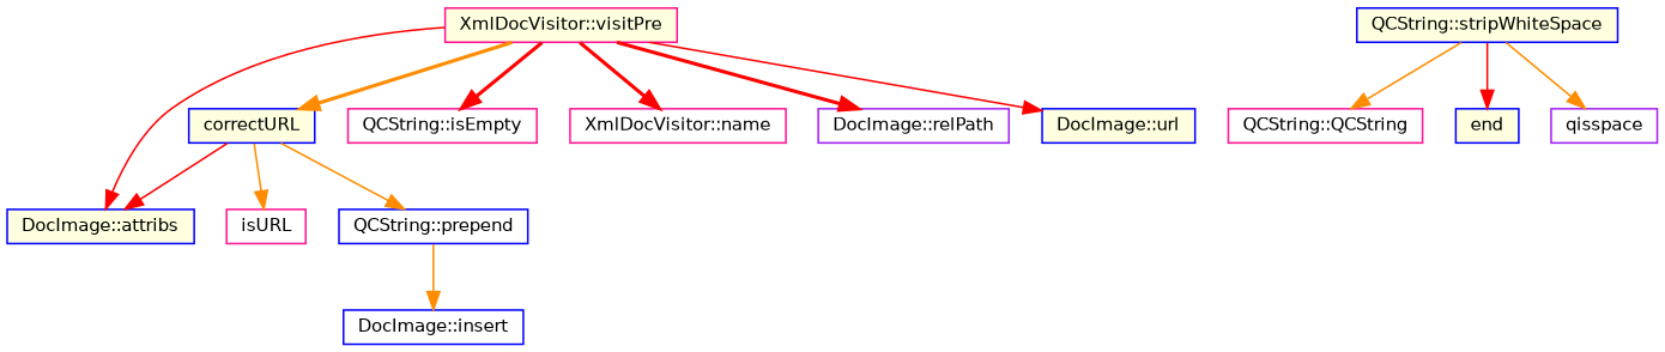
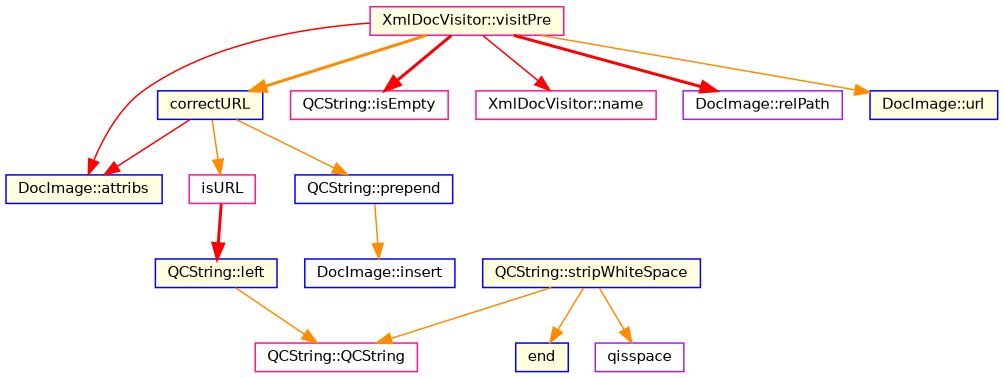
  digraph {
    rankdir=TB
    node [color=blue fillcolor=white fontname=Helvetica fontsize=10 shape=record style=filled]
    edge [color=red fontname=Helvetica fontsize=10 labelfontname=Helvetica labelfontsize=10 style=solid]
    n1 [color=deeppink fillcolor=lightyellow fontcolor=black height=0.2 label="XmlDocVisitor::visitPre" width=0.4]
    n2 [fillcolor=lightyellow height=0.2 label="DocImage::attribs" width=0.4]
    n3 [fillcolor=lightyellow height=0.2 label=correctURL width=0.4]
    n4 [color=deeppink height=0.2 label="QCString::isEmpty" width=0.4]
    n5 [color=deeppink height=0.2 label="XmlDocVisitor::name" width=0.4]
    n6 [color=purple height=0.2 label="DocImage::relPath" width=0.4]
    n7 [fillcolor=lightyellow height=0.2 label="DocImage::url" width=0.4]
    n8 [color=deeppink height=0.2 label=isURL width=0.4]
    n9 [height=0.2 label="QCString::prepend" width=0.4]
+   n10 [fillcolor=lightyellow height=0.2 label="QCString::left" width=0.4]
    n11 [height=0.2 label="DocImage::insert" width=0.4]
    n12 [color=deeppink height=0.2 label="QCString::QCString" width=0.4]
    n13 [fillcolor=lightyellow height=0.2 label="QCString::stripWhiteSpace" width=0.4]
    n14 [fillcolor=lightyellow height=0.2 label=end width=0.4]
    n15 [color=purple height=0.2 label=qisspace width=0.4]
    n1 -> n2
    n1 -> n3 [color=darkorange style=bold]
    n1 -> n4 [style=bold]
-   n1 -> n5 [style=bold]
+   n1 -> n5
    n1 -> n6 [style=bold]
-   n1 -> n7
+   n1 -> n7 [color=darkorange]
    n3 -> n2
    n3 -> n8 [color=darkorange]
    n3 -> n9 [color=darkorange]
+   n8 -> n10 [style=bold]
    n9 -> n11 [color=darkorange]
+   n10 -> n12 [color=darkorange]
    n13 -> n12 [color=darkorange]
-   n13 -> n14
+   n13 -> n14 [color=darkorange]
    n13 -> n15 [color=darkorange]
  }
